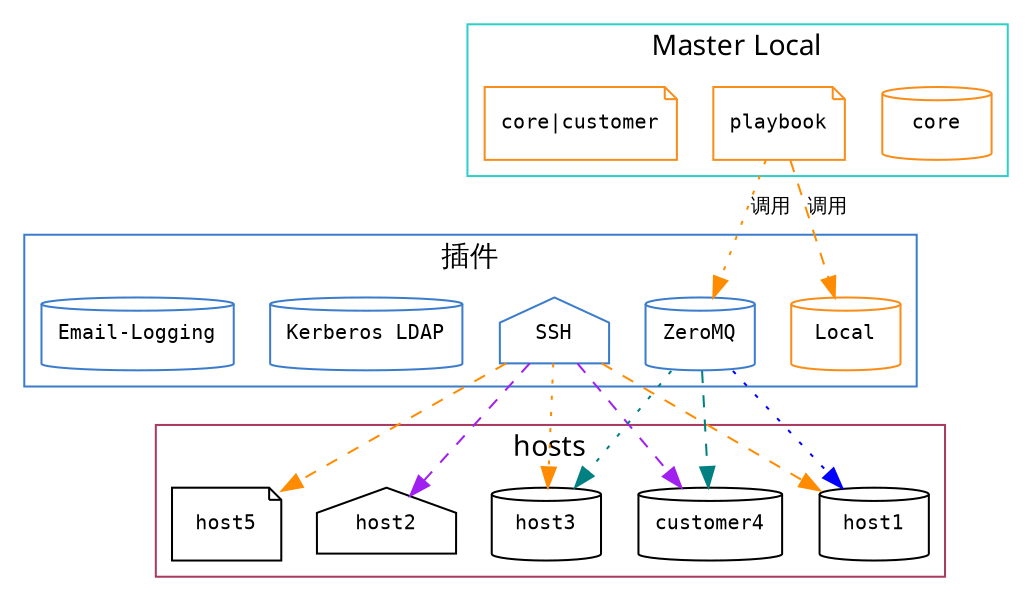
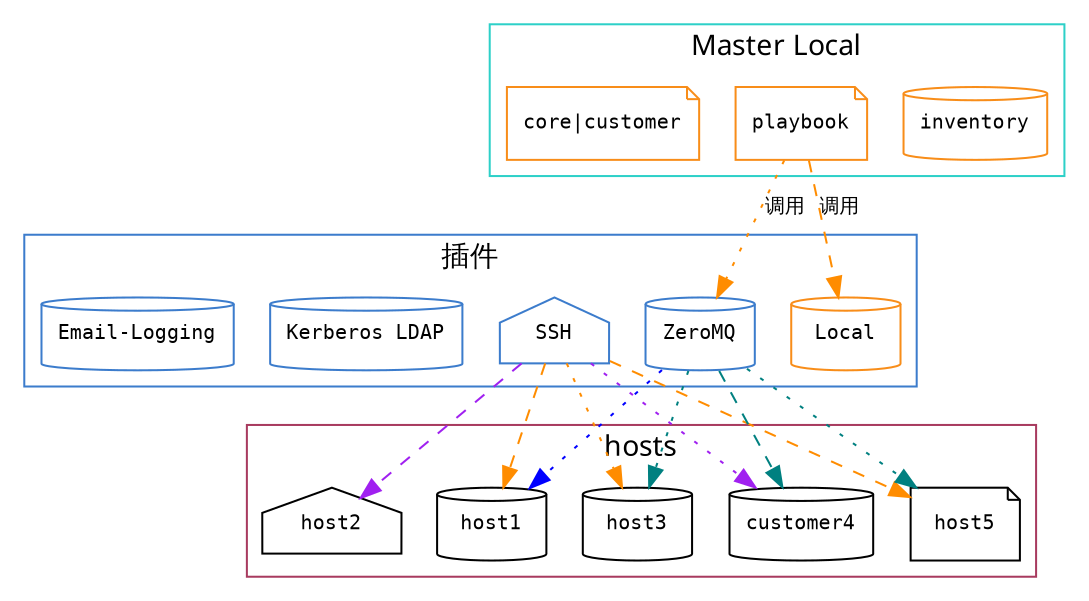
  digraph {
    dir=LR
    fontname=Monoco
    fontsize=14
    splines=false
    node [fontname=Consolas fontsize=10 shape=cylinder]
    edge [color=darkorange fontname=Consolas fontsize=10 style=dotted lable="操作"]
-   n1 [color="#F88D19" label=core]
+   n1 [color="#F88D19" label=inventory]
    n2 [color="#F88D19" label=playbook shape=note]
    n3 [color="#F88D19" label="core|customer" shape=note]
    n4 [color="#3C7CCC" label=SSH shape=house]
    n5 [color="#3C7CCC" label=ZeroMQ]
    n6 [color="#F88D19" label=Local]
    n7 [color="#3C7CCC" label="Kerberos LDAP"]
    n8 [color="#3C7CCC" label="Email-Logging"]
    n9 [label=host1]
    n10 [label=host2 shape=house]
    n11 [label=host3]
    n12 [label=customer4]
    n13 [label=host5 shape=note]
    subgraph cluster_1 {
      color="#2dd0c8"
      label="Master Local"
      n1
      n2
      n3
    }
    subgraph cluster_2 {
      color="#3C7CCC"
      label="插件"
      n4
      n5
      n6
      n7
      n8
    }
    subgraph cluster_3 {
      color="#a83b5f"
      label=hosts
      n9
      n10
      n11
      n12
      n13
    }
    n2 -> n5 [label="调用" lable=""]
    n2 -> n6 [label="调用" style=dashed lable=""]
    n4 -> n9 [style=dashed]
    n4 -> n10 [color=purple style=dashed]
    n4 -> n11
-   n4 -> n12 [color=purple style=dashed]
+   n4 -> n12 [color=purple]
    n4 -> n13 [style=dashed]
    n5 -> n9 [color=blue]
    n5 -> n11 [color=teal]
    n5 -> n12 [color=teal style=dashed]
+   n5 -> n13 [color=teal]
  }
